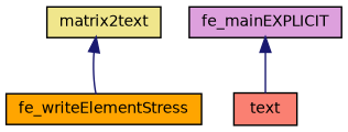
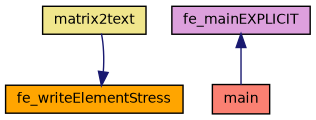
  digraph {
    rankdir=TB
    node [color=black fontname=Helvetica fontsize=10 shape=record style=filled]
    edge [color=midnightblue dir=back fontname=Helvetica fontsize=10 labelfontname=Helvetica labelfontsize=10 style=solid]
    n1 [fillcolor=khaki fontcolor=black height=0.2 label=matrix2text width=0.4]
    n2 [fillcolor=orange height=0.2 label=fe_writeElementStress width=0.4]
    n3 [fillcolor=plum height=0.2 label=fe_mainEXPLICIT width=0.4]
-   n4 [fillcolor=salmon height=0.2 label=text width=0.4]
-   n1 -> n2
+   n4 [fillcolor=salmon height=0.2 label=main width=0.4]
+   n2 -> n1
    n3 -> n4
  }
